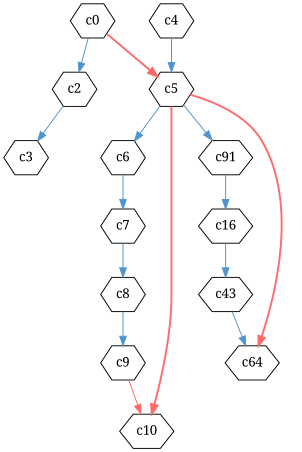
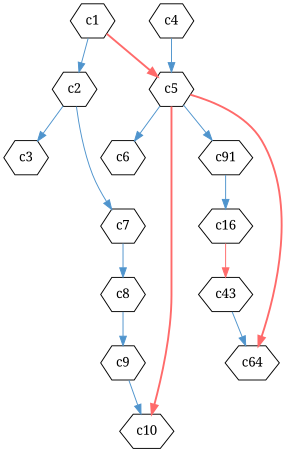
  digraph {
    fontname="Noto Serif"
    node [fontname="Noto Serif" shape=hexagon]
    edge [color=steelblue3 fontname="Noto Serif"]
-   c1 [height=0.5 width=0.6 label=c0]
+   c1 [height=0.5 width=0.6]
    c2 [height=0.5 width=0.6]
    c5 [height=0.5 width=0.6]
    c3 [height=0.5 width=0.6]
    c6 [height=0.5 width=0.6]
    c10 [height=0.5 width=0.6]
    n7 [height=0.5 label=c91 width=0.6]
    n8 [height=0.5 label=c64 width=0.6]
    c4 [height=0.5 width=0.6]
    c7 [height=0.5 width=0.6]
    n11 [height=0.5 label=c16 width=0.6]
    c8 [height=0.5 width=0.6]
    c9 [height=0.5 width=0.6]
    n14 [height=0.5 label=c43 width=0.6]
    c1 -> c2
    c1 -> c5 [color=indianred1 penwidth=2]
    c2 -> c3
    c5 -> c6
    c5 -> c10 [color=indianred1 penwidth=2]
    c5 -> n7
    c5 -> n8 [color=indianred1 penwidth=2]
-   c6 -> c7
+   c2 -> c7
    n7 -> n11
    c4 -> c5
    c7 -> c8
-   n11 -> n14
+   n11 -> n14 [color=indianred1]
    c8 -> c9
-   c9 -> c10 [color=indianred1]
+   c9 -> c10
    n14 -> n8
  }
